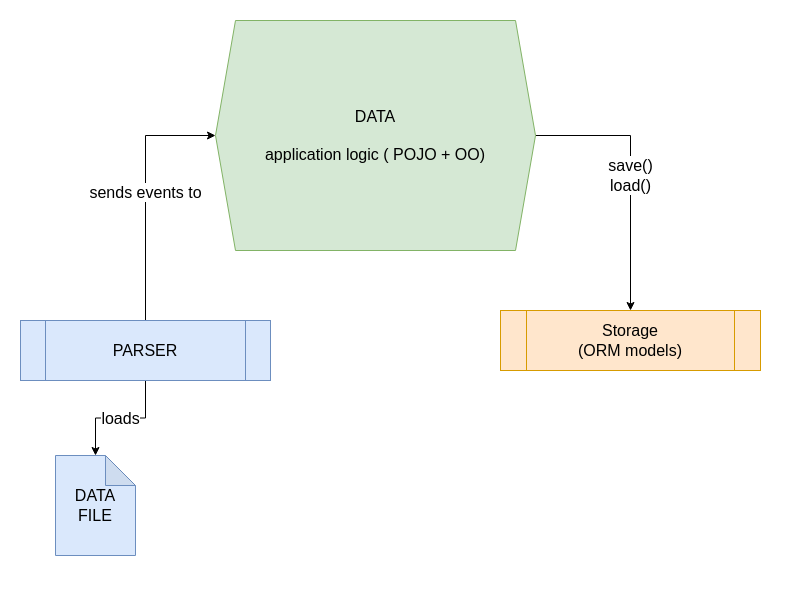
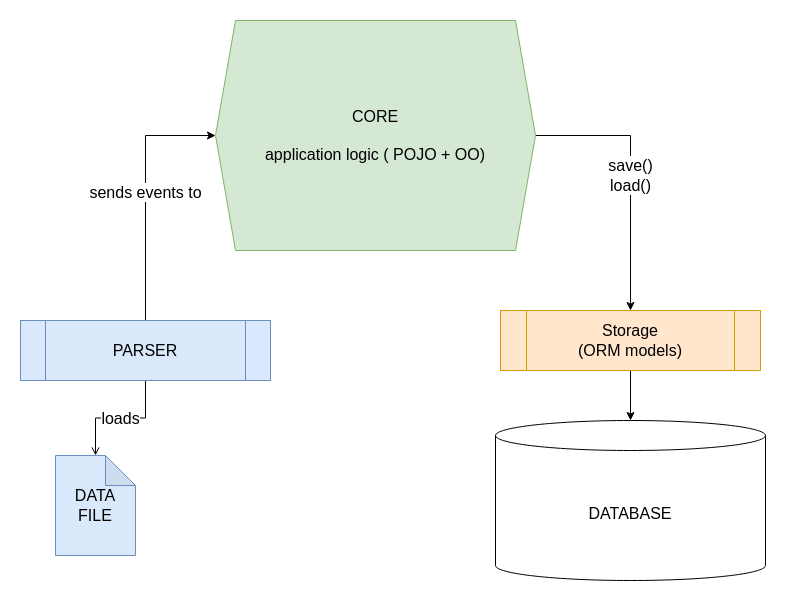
  <mxCell id="0" />
  <mxCell id="1" parent="0" />
  <mxCell id="2" value="save()&lt;br&gt;load()" style="edgeStyle=orthogonalEdgeStyle;rounded=0;orthogonalLoop=1;jettySize=auto;html=1;exitX=1;exitY=0.5;exitDx=0;exitDy=0;fontSize=16;" parent="1" source="3" target="5" edge="1"><mxGeometry relative="1" as="geometry" /></mxCell>
- <mxCell id="3" value="&lt;font style=&quot;font-size: 16px;&quot;&gt;DATA&lt;br&gt;&lt;br&gt;application logic ( POJO + OO)&lt;br&gt;&lt;/font&gt;" style="shape=hexagon;perimeter=hexagonPerimeter2;whiteSpace=wrap;html=1;fixedSize=1;fillColor=#d5e8d4;strokeColor=#82b366;" parent="1" vertex="1"><mxGeometry x="215" y="20" width="320" height="230" as="geometry" /></mxCell>
+ <mxCell id="3" value="&lt;font style=&quot;font-size: 16px;&quot;&gt;CORE&lt;br&gt;&lt;br&gt;application logic ( POJO + OO)&lt;br&gt;&lt;/font&gt;" style="shape=hexagon;perimeter=hexagonPerimeter2;whiteSpace=wrap;html=1;fixedSize=1;fillColor=#d5e8d4;strokeColor=#82b366;" parent="1" vertex="1"><mxGeometry x="215" y="20" width="320" height="230" as="geometry" /></mxCell>
+ <mxCell id="4" style="edgeStyle=orthogonalEdgeStyle;rounded=0;orthogonalLoop=1;jettySize=auto;html=1;exitX=0.5;exitY=1;exitDx=0;exitDy=0;entryX=0.5;entryY=0;entryDx=0;entryDy=0;entryPerimeter=0;fontSize=16;" parent="1" source="5" target="6" edge="1"><mxGeometry relative="1" as="geometry" /></mxCell>
  <mxCell id="5" value="Storage&lt;br&gt;(ORM models)" style="shape=process;whiteSpace=wrap;html=1;backgroundOutline=1;fontSize=16;fillColor=#ffe6cc;strokeColor=#d79b00;" parent="1" vertex="1"><mxGeometry x="500" y="310" width="260" height="60" as="geometry" /></mxCell>
+ <mxCell id="6" value="DATABASE" style="shape=cylinder3;whiteSpace=wrap;html=1;boundedLbl=1;backgroundOutline=1;size=15;fontSize=16;" parent="1" vertex="1"><mxGeometry x="495" y="420" width="270" height="160" as="geometry" /></mxCell>
  <mxCell id="7" value="sends events to" style="edgeStyle=orthogonalEdgeStyle;rounded=0;orthogonalLoop=1;jettySize=auto;html=1;exitX=0.5;exitY=0;exitDx=0;exitDy=0;entryX=0;entryY=0.5;entryDx=0;entryDy=0;fontSize=16;" parent="1" source="9" target="3" edge="1"><mxGeometry relative="1" as="geometry" /></mxCell>
- <mxCell id="8" value="loads" style="edgeStyle=orthogonalEdgeStyle;rounded=0;orthogonalLoop=1;jettySize=auto;html=1;exitX=0.5;exitY=1;exitDx=0;exitDy=0;entryX=0.5;entryY=0;entryDx=0;entryDy=0;entryPerimeter=0;fontSize=16;" parent="1" source="9" target="10" edge="1"><mxGeometry relative="1" as="geometry" /></mxCell>
+ <mxCell id="8" value="loads" style="edgeStyle=orthogonalEdgeStyle;rounded=0;orthogonalLoop=1;jettySize=auto;html=1;exitX=0.5;exitY=1;exitDx=0;exitDy=0;entryX=0.5;entryY=0;entryDx=0;entryDy=0;entryPerimeter=0;fontSize=16;endArrow=open;" parent="1" source="9" target="10" edge="1"><mxGeometry relative="1" as="geometry" /></mxCell>
  <mxCell id="9" value="PARSER" style="shape=process;whiteSpace=wrap;html=1;backgroundOutline=1;fontSize=16;fillColor=#dae8fc;strokeColor=#6c8ebf;" parent="1" vertex="1"><mxGeometry x="20" y="320" width="250" height="60" as="geometry" /></mxCell>
  <mxCell id="10" value="DATA&lt;br&gt;FILE" style="shape=note;whiteSpace=wrap;html=1;backgroundOutline=1;darkOpacity=0.05;fontSize=16;fillColor=#dae8fc;strokeColor=#6c8ebf;" parent="1" vertex="1"><mxGeometry x="55" y="455" width="80" height="100" as="geometry" /></mxCell>
